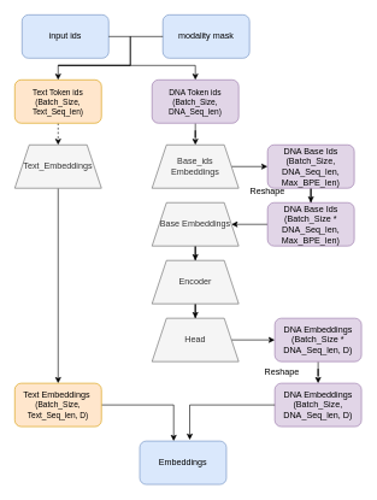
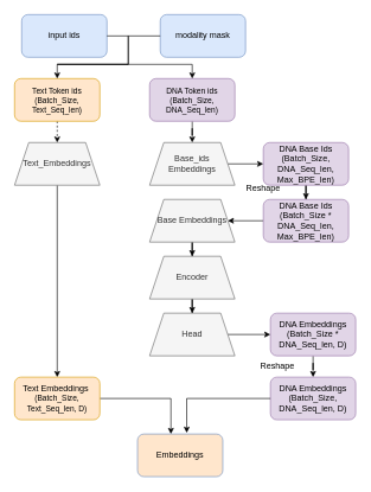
  <mxCell id="0" />
  <mxCell id="1" parent="0" />
  <mxCell id="2" value="input ids" style="rounded=1;whiteSpace=wrap;html=1;fillColor=#dae8fc;strokeColor=#6c8ebf;" vertex="1" parent="1"><mxGeometry x="30" y="20" width="120" height="60" as="geometry" /></mxCell>
  <mxCell id="3" value="modality mask" style="rounded=1;whiteSpace=wrap;html=1;fillColor=#dae8fc;strokeColor=#6c8ebf;" vertex="1" parent="1"><mxGeometry x="225" y="20" width="120" height="60" as="geometry" /></mxCell>
  <mxCell id="4" style="edgeStyle=orthogonalEdgeStyle;rounded=0;orthogonalLoop=1;jettySize=auto;html=1;exitX=0.5;exitY=1;exitDx=0;exitDy=0;entryX=0.5;entryY=0;entryDx=0;entryDy=0;dashed=1;" edge="1" parent="1" source="5" target="12"><mxGeometry relative="1" as="geometry" /></mxCell>
  <mxCell id="5" value="&lt;font style=&quot;font-size: 11px;&quot;&gt;Text Token ids&lt;/font&gt;&lt;div style=&quot;font-size: 11px;&quot;&gt;&lt;font style=&quot;font-size: 11px;&quot;&gt;(Batch_Size, Text_Seq_len)&lt;/font&gt;&lt;/div&gt;" style="rounded=1;whiteSpace=wrap;html=1;fillColor=#ffe6cc;strokeColor=#d79b00;" vertex="1" parent="1"><mxGeometry x="20" y="110" width="120" height="60" as="geometry" /></mxCell>
  <mxCell id="6" value="" style="edgeStyle=orthogonalEdgeStyle;rounded=0;orthogonalLoop=1;jettySize=auto;html=1;" edge="1" parent="1" source="7" target="14"><mxGeometry relative="1" as="geometry" /></mxCell>
  <mxCell id="7" value="&lt;font style=&quot;font-size: 11px;&quot;&gt;DNA Token ids&lt;/font&gt;&lt;div style=&quot;font-size: 11px;&quot;&gt;&lt;font style=&quot;font-size: 11px;&quot;&gt;(Batch_Size, DNA_Seq_len)&lt;/font&gt;&lt;/div&gt;" style="rounded=1;whiteSpace=wrap;html=1;fillColor=#e1d5e7;strokeColor=#9673a6;" vertex="1" parent="1"><mxGeometry x="210" y="110" width="120" height="60" as="geometry" /></mxCell>
  <mxCell id="8" value="" style="endArrow=none;html=1;rounded=0;entryX=0;entryY=0.5;entryDx=0;entryDy=0;" edge="1" parent="1" target="3"><mxGeometry width="50" height="50" relative="1" as="geometry"><mxPoint x="150" y="50" as="sourcePoint" /><mxPoint x="200" y="0" as="targetPoint" /></mxGeometry></mxCell>
  <mxCell id="9" value="" style="endArrow=classic;html=1;rounded=0;entryX=0.5;entryY=0;entryDx=0;entryDy=0;" edge="1" parent="1" target="5"><mxGeometry width="50" height="50" relative="1" as="geometry"><mxPoint x="180" y="50" as="sourcePoint" /><mxPoint x="230" y="-10" as="targetPoint" /><Array as="points"><mxPoint x="180" y="90" /><mxPoint x="80" y="90" /></Array></mxGeometry></mxCell>
  <mxCell id="10" value="" style="endArrow=classic;html=1;rounded=0;entryX=0.5;entryY=0;entryDx=0;entryDy=0;" edge="1" parent="1" target="7"><mxGeometry width="50" height="50" relative="1" as="geometry"><mxPoint x="180" y="50" as="sourcePoint" /><mxPoint x="80" y="140" as="targetPoint" /><Array as="points"><mxPoint x="180" y="90" /><mxPoint x="80" y="90" /><mxPoint x="270" y="90" /></Array></mxGeometry></mxCell>
  <mxCell id="11" style="edgeStyle=orthogonalEdgeStyle;rounded=0;orthogonalLoop=1;jettySize=auto;html=1;entryX=0.5;entryY=0;entryDx=0;entryDy=0;" edge="1" parent="1" source="12" target="29"><mxGeometry relative="1" as="geometry"><mxPoint x="90" y="330" as="targetPoint" /></mxGeometry></mxCell>
  <mxCell id="12" value="Text_Embeddings" style="shape=trapezoid;perimeter=trapezoidPerimeter;whiteSpace=wrap;html=1;fixedSize=1;fillColor=#f5f5f5;fontColor=#333333;strokeColor=#666666;" vertex="1" parent="1"><mxGeometry x="20" y="200" width="120" height="60" as="geometry" /></mxCell>
  <mxCell id="13" value="" style="edgeStyle=orthogonalEdgeStyle;rounded=0;orthogonalLoop=1;jettySize=auto;html=1;" edge="1" parent="1" source="14" target="16"><mxGeometry relative="1" as="geometry" /></mxCell>
  <mxCell id="14" value="Base_ids Embeddings" style="shape=trapezoid;perimeter=trapezoidPerimeter;whiteSpace=wrap;html=1;fixedSize=1;fillColor=#f5f5f5;fontColor=#333333;strokeColor=#666666;" vertex="1" parent="1"><mxGeometry x="210" y="200" width="120" height="60" as="geometry" /></mxCell>
  <mxCell id="15" value="" style="edgeStyle=orthogonalEdgeStyle;rounded=0;orthogonalLoop=1;jettySize=auto;html=1;" edge="1" parent="1" source="16" target="18"><mxGeometry relative="1" as="geometry" /></mxCell>
  <mxCell id="16" value="DNA Base Ids&lt;div&gt;(Batch_Size, DNA_Seq_len, Max_BPE_len)&lt;/div&gt;" style="rounded=1;whiteSpace=wrap;html=1;fillColor=#e1d5e7;strokeColor=#9673a6;" vertex="1" parent="1"><mxGeometry x="370" y="200" width="120" height="60" as="geometry" /></mxCell>
  <mxCell id="17" value="" style="edgeStyle=orthogonalEdgeStyle;rounded=0;orthogonalLoop=1;jettySize=auto;html=1;" edge="1" parent="1" source="18" target="21"><mxGeometry relative="1" as="geometry" /></mxCell>
  <mxCell id="18" value="DNA Base Ids&lt;div&gt;(Batch_Size * DNA_Seq_len, Max_BPE_len)&lt;/div&gt;" style="rounded=1;whiteSpace=wrap;html=1;fillColor=#e1d5e7;strokeColor=#9673a6;" vertex="1" parent="1"><mxGeometry x="370" y="280" width="120" height="60" as="geometry" /></mxCell>
  <mxCell id="19" value="Reshape" style="text;html=1;align=center;verticalAlign=middle;whiteSpace=wrap;rounded=0;" vertex="1" parent="1"><mxGeometry x="340" y="250" width="60" height="30" as="geometry" /></mxCell>
  <mxCell id="20" value="" style="edgeStyle=orthogonalEdgeStyle;rounded=0;orthogonalLoop=1;jettySize=auto;html=1;" edge="1" parent="1" source="21" target="23"><mxGeometry relative="1" as="geometry" /></mxCell>
  <mxCell id="21" value="Base Embeddings" style="shape=trapezoid;perimeter=trapezoidPerimeter;whiteSpace=wrap;html=1;fixedSize=1;fillColor=#f5f5f5;fontColor=#333333;strokeColor=#666666;" vertex="1" parent="1"><mxGeometry x="210" y="280" width="120" height="60" as="geometry" /></mxCell>
  <mxCell id="22" value="" style="edgeStyle=orthogonalEdgeStyle;rounded=0;orthogonalLoop=1;jettySize=auto;html=1;" edge="1" parent="1" source="23" target="25"><mxGeometry relative="1" as="geometry" /></mxCell>
  <mxCell id="23" value="Encoder" style="shape=trapezoid;perimeter=trapezoidPerimeter;whiteSpace=wrap;html=1;fixedSize=1;fillColor=#f5f5f5;fontColor=#333333;strokeColor=#666666;" vertex="1" parent="1"><mxGeometry x="210" y="360" width="120" height="60" as="geometry" /></mxCell>
  <mxCell id="24" value="" style="edgeStyle=orthogonalEdgeStyle;rounded=0;orthogonalLoop=1;jettySize=auto;html=1;" edge="1" parent="1" source="25" target="27"><mxGeometry relative="1" as="geometry" /></mxCell>
  <mxCell id="25" value="Head" style="shape=trapezoid;perimeter=trapezoidPerimeter;whiteSpace=wrap;html=1;fixedSize=1;fillColor=#f5f5f5;fontColor=#333333;strokeColor=#666666;" vertex="1" parent="1"><mxGeometry x="210" y="440" width="120" height="60" as="geometry" /></mxCell>
  <mxCell id="26" value="" style="edgeStyle=orthogonalEdgeStyle;rounded=0;orthogonalLoop=1;jettySize=auto;html=1;" edge="1" parent="1" source="27" target="30"><mxGeometry relative="1" as="geometry" /></mxCell>
  <mxCell id="27" value="DNA Embeddings&lt;div&gt;(Batch_Size * DNA_Seq_len, D)&lt;br&gt;&lt;/div&gt;" style="rounded=1;whiteSpace=wrap;html=1;fillColor=#e1d5e7;strokeColor=#9673a6;" vertex="1" parent="1"><mxGeometry x="380" y="440" width="120" height="60" as="geometry" /></mxCell>
  <mxCell id="28" style="edgeStyle=orthogonalEdgeStyle;rounded=0;orthogonalLoop=1;jettySize=auto;html=1;" edge="1" parent="1" source="29" target="32"><mxGeometry relative="1" as="geometry"><Array as="points"><mxPoint x="240" y="560" /></Array></mxGeometry></mxCell>
  <mxCell id="29" value="Text Embeddings&amp;nbsp;&lt;div&gt;&lt;span style=&quot;font-size: 11px;&quot;&gt;(Batch_Size, Text_Seq_len, D)&lt;/span&gt;&lt;br&gt;&lt;/div&gt;" style="rounded=1;whiteSpace=wrap;html=1;fillColor=#ffe6cc;strokeColor=#d79b00;" vertex="1" parent="1"><mxGeometry x="20" y="530" width="120" height="60" as="geometry" /></mxCell>
  <mxCell id="30" value="DNA Embeddings&lt;div&gt;(Batch_Size, DNA_Seq_len, D)&lt;br&gt;&lt;/div&gt;" style="rounded=1;whiteSpace=wrap;html=1;fillColor=#e1d5e7;strokeColor=#9673a6;" vertex="1" parent="1"><mxGeometry x="380" y="530" width="120" height="60" as="geometry" /></mxCell>
  <mxCell id="31" value="Reshape" style="text;html=1;align=center;verticalAlign=middle;whiteSpace=wrap;rounded=0;" vertex="1" parent="1"><mxGeometry x="360" y="500" width="60" height="30" as="geometry" /></mxCell>
- <mxCell id="32" value="Embeddings" style="rounded=1;whiteSpace=wrap;html=1;fillColor=#dae8fc;strokeColor=#6c8ebf;" vertex="1" parent="1"><mxGeometry x="193" y="610" width="120" height="60" as="geometry" /></mxCell>
+ <mxCell id="32" value="Embeddings" style="rounded=1;whiteSpace=wrap;html=1;fillColor=#ffe6cc;strokeColor=#6c8ebf;" vertex="1" parent="1"><mxGeometry x="193" y="610" width="120" height="60" as="geometry" /></mxCell>
  <mxCell id="33" style="edgeStyle=orthogonalEdgeStyle;rounded=0;orthogonalLoop=1;jettySize=auto;html=1;exitX=0;exitY=0.5;exitDx=0;exitDy=0;entryX=0.577;entryY=-0.028;entryDx=0;entryDy=0;entryPerimeter=0;" edge="1" parent="1" source="30" target="32"><mxGeometry relative="1" as="geometry" /></mxCell>
